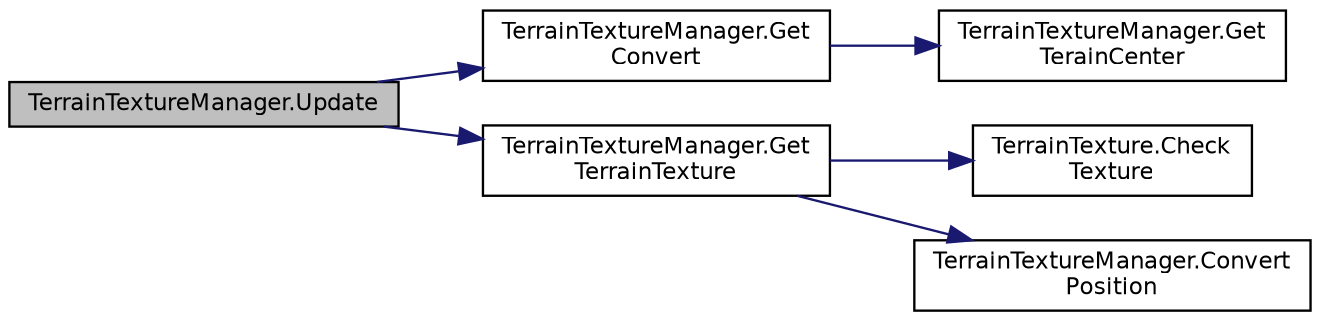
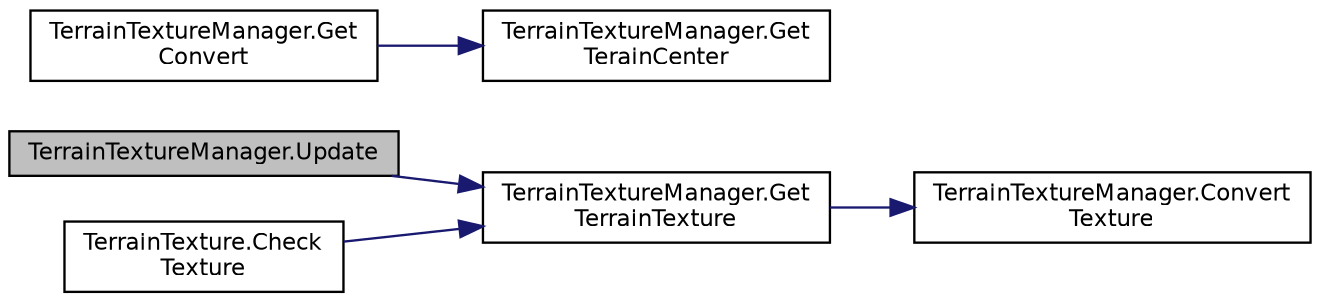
  digraph {
    rankdir=LR
    node [color=black fillcolor=white fontname=Helvetica fontsize=10 shape=record style=filled]
    edge [color=midnightblue fontname=Helvetica fontsize=10 labelfontname=Helvetica labelfontsize=10 style=solid]
    n1 [fillcolor=grey75 fontcolor=black height=0.2 label="TerrainTextureManager.Update" width=0.4]
    n2 [height=0.2 label="TerrainTextureManager.Get\lConvert" width=0.4]
    n3 [height=0.2 label="TerrainTextureManager.Get\lTerrainTexture" width=0.4]
    n4 [height=0.2 label="TerrainTextureManager.Get\lTerainCenter" width=0.4]
    n5 [height=0.2 label="TerrainTexture.Check\lTexture" width=0.4]
-   n6 [height=0.2 label="TerrainTextureManager.Convert\lPosition" width=0.4]
-   n1 -> n2
+   n6 [height=0.2 label="TerrainTextureManager.Convert\lTexture" width=0.4]
    n1 -> n3
    n2 -> n4
-   n3 -> n5
+   n5 -> n3
    n3 -> n6
  }
